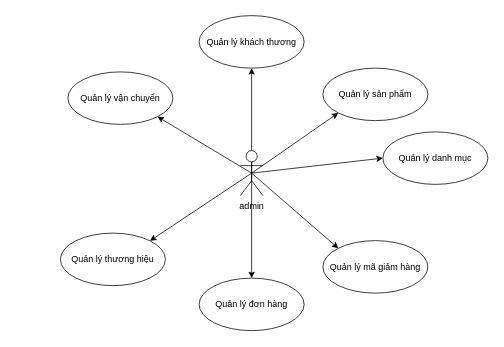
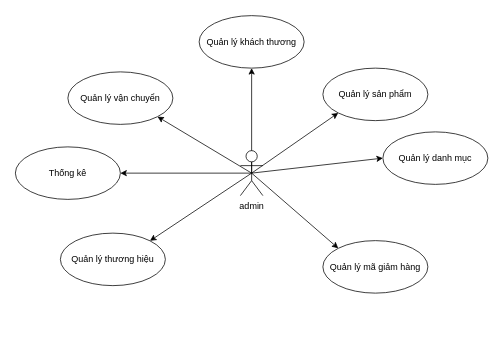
  <mxCell id="0" />
  <mxCell id="1" parent="0" />
  <mxCell id="2" style="rounded=0;orthogonalLoop=1;jettySize=auto;html=1;exitX=0.5;exitY=0.5;exitDx=0;exitDy=0;exitPerimeter=0;entryX=0.5;entryY=1;entryDx=0;entryDy=0;" edge="1" parent="1" source="10" target="12"><mxGeometry relative="1" as="geometry" /></mxCell>
  <mxCell id="3" style="rounded=0;orthogonalLoop=1;jettySize=auto;html=1;exitX=0.5;exitY=0.5;exitDx=0;exitDy=0;exitPerimeter=0;entryX=0;entryY=1;entryDx=0;entryDy=0;" edge="1" parent="1" source="10" target="13"><mxGeometry relative="1" as="geometry" /></mxCell>
- <mxCell id="4" style="rounded=0;orthogonalLoop=1;jettySize=auto;html=1;exitX=0.5;exitY=0.5;exitDx=0;exitDy=0;exitPerimeter=0;" edge="1" parent="1" source="10" target="18"><mxGeometry relative="1" as="geometry" /></mxCell>
  <mxCell id="5" style="rounded=0;orthogonalLoop=1;jettySize=auto;html=1;exitX=0.5;exitY=0.5;exitDx=0;exitDy=0;exitPerimeter=0;entryX=0;entryY=0;entryDx=0;entryDy=0;" edge="1" parent="1" source="10" target="15"><mxGeometry relative="1" as="geometry" /></mxCell>
  <mxCell id="6" style="rounded=0;orthogonalLoop=1;jettySize=auto;html=1;exitX=0.5;exitY=0.5;exitDx=0;exitDy=0;exitPerimeter=0;entryX=0;entryY=0.5;entryDx=0;entryDy=0;" edge="1" parent="1" source="10" target="14"><mxGeometry relative="1" as="geometry" /></mxCell>
+ <mxCell id="7" style="rounded=0;orthogonalLoop=1;jettySize=auto;html=1;exitX=0.5;exitY=0.5;exitDx=0;exitDy=0;exitPerimeter=0;entryX=1;entryY=0.5;entryDx=0;entryDy=0;" edge="1" parent="1" source="10" target="17"><mxGeometry relative="1" as="geometry" /></mxCell>
  <mxCell id="8" style="rounded=0;orthogonalLoop=1;jettySize=auto;html=1;exitX=0.5;exitY=0.5;exitDx=0;exitDy=0;exitPerimeter=0;entryX=1;entryY=1;entryDx=0;entryDy=0;" edge="1" parent="1" source="10" target="11"><mxGeometry relative="1" as="geometry" /></mxCell>
  <mxCell id="9" style="rounded=0;orthogonalLoop=1;jettySize=auto;html=1;exitX=0.5;exitY=0.5;exitDx=0;exitDy=0;exitPerimeter=0;entryX=1;entryY=0;entryDx=0;entryDy=0;" edge="1" parent="1" source="10" target="16"><mxGeometry relative="1" as="geometry" /></mxCell>
  <mxCell id="10" value="admin" style="shape=umlActor;html=1;verticalLabelPosition=bottom;verticalAlign=top;align=center;" vertex="1" parent="1"><mxGeometry x="320" y="200" width="30" height="60" as="geometry" /></mxCell>
  <mxCell id="11" value="Quản lý vận chuyển" style="ellipse;whiteSpace=wrap;html=1;" vertex="1" parent="1"><mxGeometry x="90" y="95" width="140" height="70" as="geometry" /></mxCell>
  <mxCell id="12" value="Quản lý khách thương" style="ellipse;whiteSpace=wrap;html=1;" vertex="1" parent="1"><mxGeometry x="265" y="20" width="140" height="70" as="geometry" /></mxCell>
  <mxCell id="13" value="Quản lý sản phẩm" style="ellipse;whiteSpace=wrap;html=1;" vertex="1" parent="1"><mxGeometry x="430" y="90" width="140" height="70" as="geometry" /></mxCell>
  <mxCell id="14" value="Quản lý danh mục" style="ellipse;whiteSpace=wrap;html=1;" vertex="1" parent="1"><mxGeometry x="510" y="175" width="140" height="70" as="geometry" /></mxCell>
  <mxCell id="15" value="Quản lý mã giảm hàng" style="ellipse;whiteSpace=wrap;html=1;" vertex="1" parent="1"><mxGeometry x="430" y="320" width="140" height="70" as="geometry" /></mxCell>
  <mxCell id="16" value="Quản lý thương hiệu" style="ellipse;whiteSpace=wrap;html=1;" vertex="1" parent="1"><mxGeometry x="80" y="310" width="140" height="70" as="geometry" /></mxCell>
- <mxCell id="18" value="Quản lý đơn hàng" style="ellipse;whiteSpace=wrap;html=1;" vertex="1" parent="1"><mxGeometry x="265" y="370" width="140" height="70" as="geometry" /></mxCell>
+ <mxCell id="17" value="Thống kê" style="ellipse;whiteSpace=wrap;html=1;" vertex="1" parent="1"><mxGeometry x="20" y="195" width="140" height="70" as="geometry" /></mxCell>
